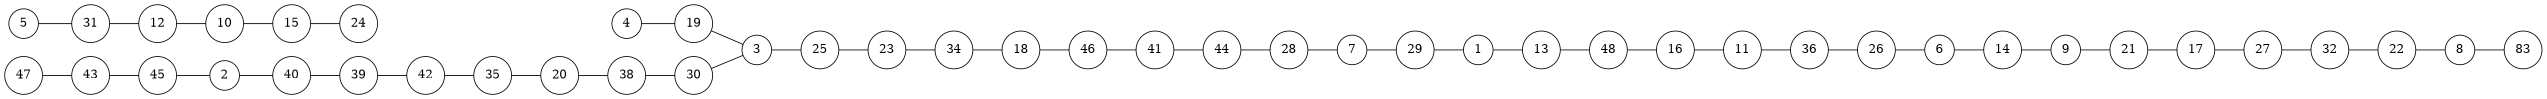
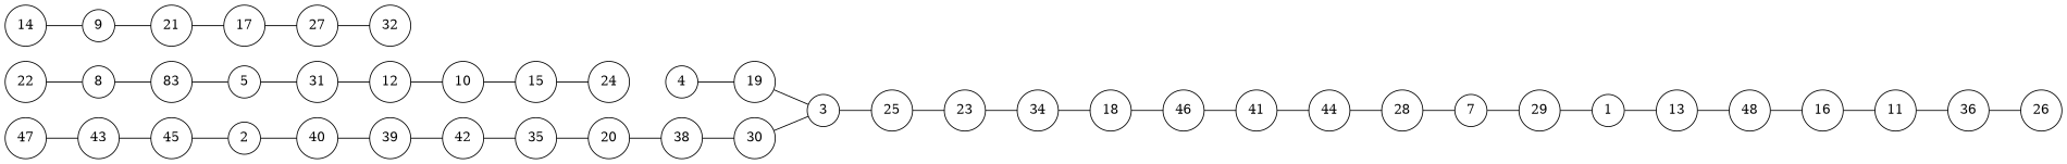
  graph {
    rankdir=LR
    node [fillcolor=white shape=circle]
    1
    13
    48
    16
    2
    40
    39
    42
    3
    25
    23
    34
    4
    19
    5
    31
    12
    10
-   6
    14
    9
    21
    7
    29
    n25 [label=83]
    8
    17
    27
    15
    24
    11
    36
    26
    32
    22
    18
    46
    41
    44
    20
    38
    30
    47
    43
    28
    35
    45
    1 -- 13
    13 -- 48
    48 -- 16
    16 -- 11
    2 -- 40
    40 -- 39
    39 -- 42
    42 -- 35
    3 -- 25
    25 -- 23
    23 -- 34
    34 -- 18
    4 -- 19
    19 -- 3
    5 -- 31
    31 -- 12
    12 -- 10
    10 -- 15
-   6 -- 14
    14 -- 9
    9 -- 21
    21 -- 17
    7 -- 29
    29 -- 1
+   n25 -- 5
    8 -- n25
    17 -- 27
    27 -- 32
    15 -- 24
    11 -- 36
    36 -- 26
-   26 -- 6
-   32 -- 22
    22 -- 8
    18 -- 46
    46 -- 41
    41 -- 44
    44 -- 28
    20 -- 38
    38 -- 30
    30 -- 3
    47 -- 43
    43 -- 45
    28 -- 7
    35 -- 20
    45 -- 2
  }
